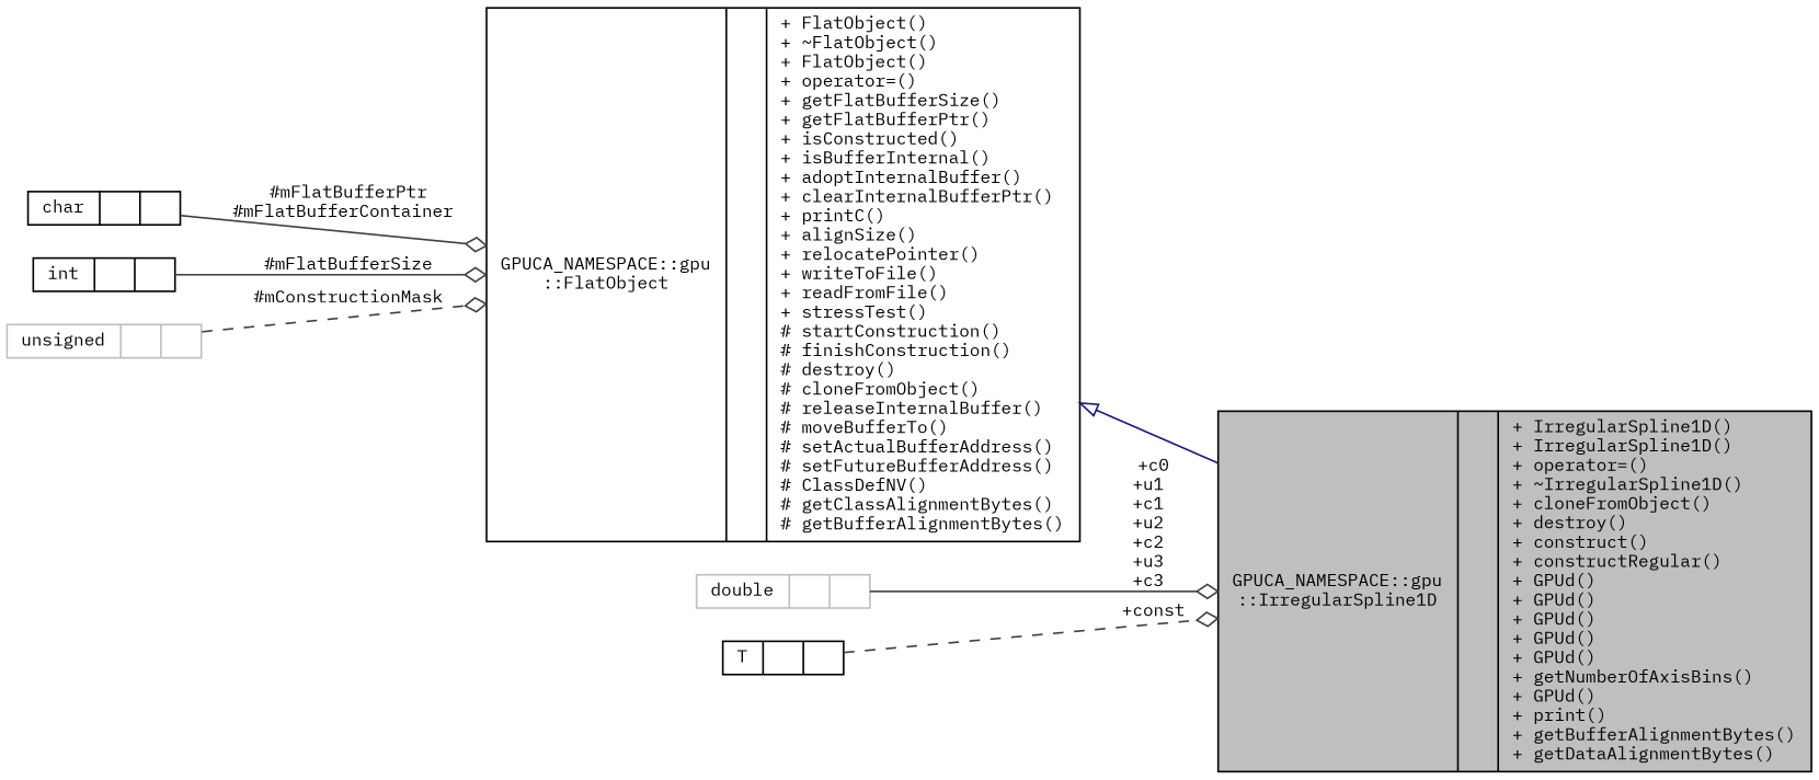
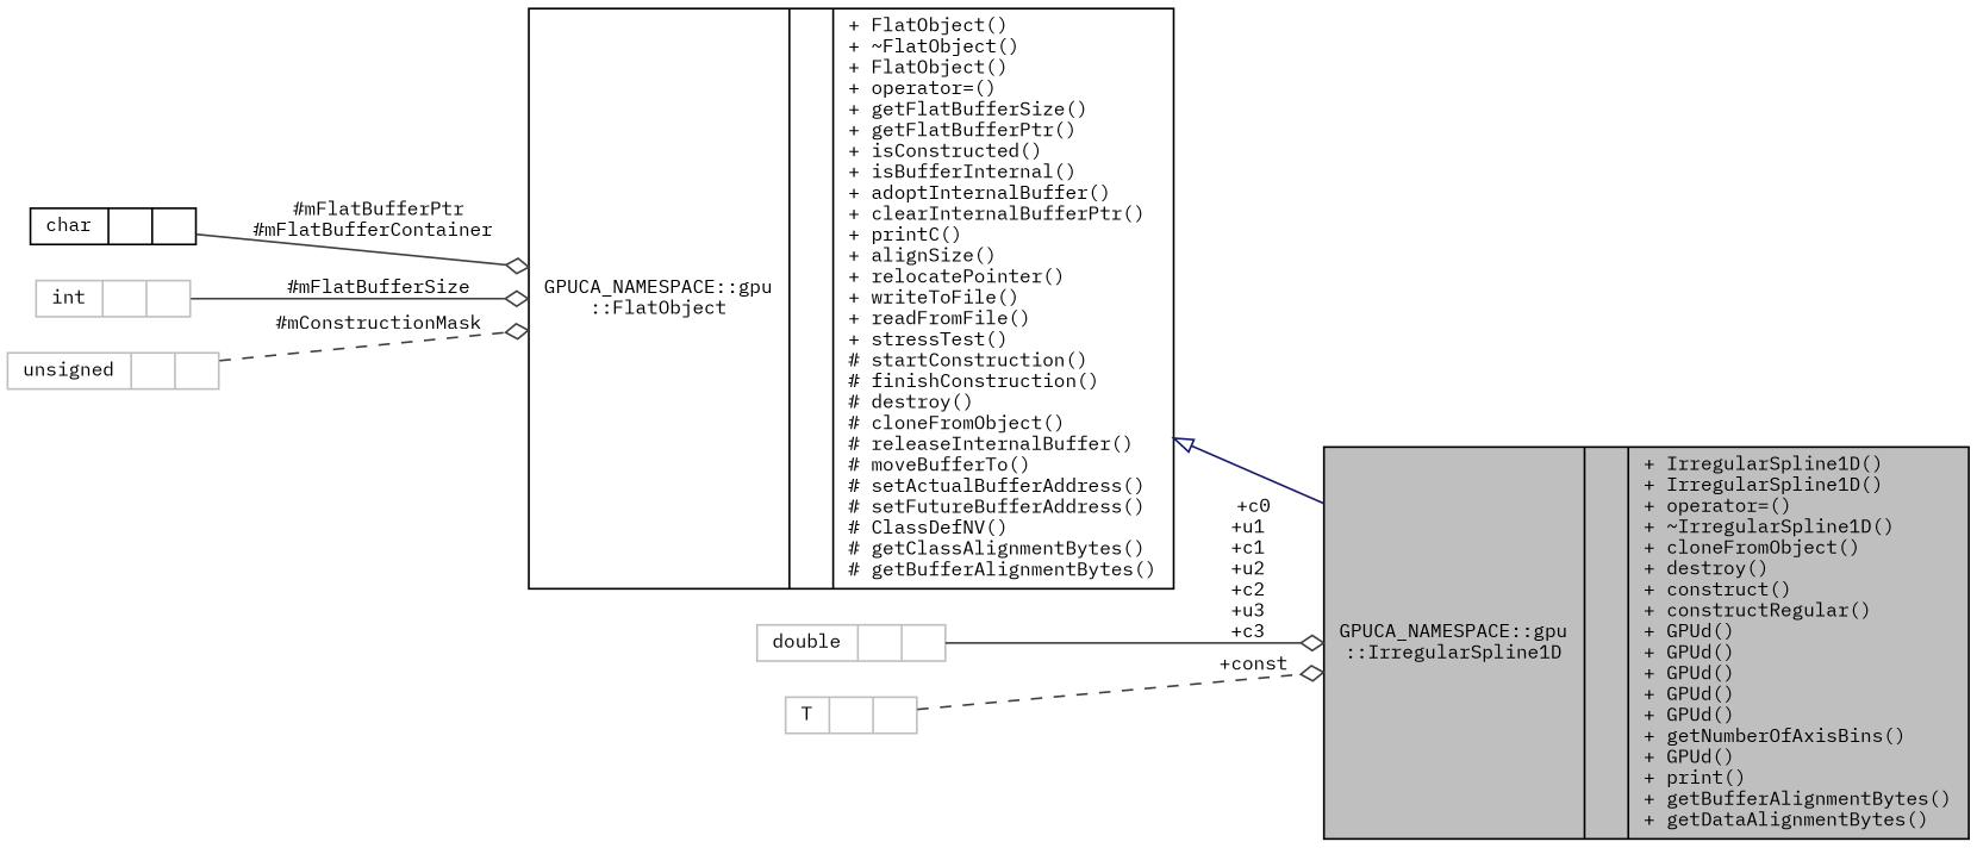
  digraph {
    fontname="IBM Plex Mono"
    rankdir=LR
    node [color=grey75 fontname="IBM Plex Mono" fontsize=10 shape=record]
    edge [color=grey25 fontname="IBM Plex Mono" fontsize=10 labelfontname=Helvetica labelfontsize=10 style=solid arrowhead=odiamond]
    n1 [color=black fillcolor=grey75 fontcolor=black height=0.2 label="{GPUCA_NAMESPACE::gpu\l::IrregularSpline1D\n||+ IrregularSpline1D()\l+ IrregularSpline1D()\l+ operator=()\l+ ~IrregularSpline1D()\l+ cloneFromObject()\l+ destroy()\l+ construct()\l+ constructRegular()\l+ GPUd()\l+ GPUd()\l+ GPUd()\l+ GPUd()\l+ GPUd()\l+ getNumberOfAxisBins()\l+ GPUd()\l+ print()\l+ getBufferAlignmentBytes()\l+ getDataAlignmentBytes()\l}" style=filled width=0.4]
    n2 [color=black height=0.2 label="{GPUCA_NAMESPACE::gpu\l::FlatObject\n||+ FlatObject()\l+ ~FlatObject()\l+ FlatObject()\l+ operator=()\l+ getFlatBufferSize()\l+ getFlatBufferPtr()\l+ isConstructed()\l+ isBufferInternal()\l+ adoptInternalBuffer()\l+ clearInternalBufferPtr()\l+ printC()\l+ alignSize()\l+ relocatePointer()\l+ writeToFile()\l+ readFromFile()\l+ stressTest()\l# startConstruction()\l# finishConstruction()\l# destroy()\l# cloneFromObject()\l# releaseInternalBuffer()\l# moveBufferTo()\l# setActualBufferAddress()\l# setFutureBufferAddress()\l# ClassDefNV()\l# getClassAlignmentBytes()\l# getBufferAlignmentBytes()\l}" width=0.4]
    n3 [color=black height=0.2 label="{char\n||}" width=0.4]
-   n4 [color=black height=0.2 label="{int\n||}" width=0.4]
+   n4 [height=0.2 label="{int\n||}" width=0.4]
    n5 [height=0.2 label="{unsigned\n||}" width=0.4]
    n6 [height=0.2 label="{double\n||}" width=0.4]
-   n7 [color=black height=0.2 label="{T\n||}" width=0.4]
+   n7 [height=0.2 label="{T\n||}" width=0.4]
    n2 -> n1 [arrowtail=onormal color=midnightblue dir=back arrowhead=""]
    n3 -> n2 [label=" #mFlatBufferPtr\n#mFlatBufferContainer"]
    n4 -> n2 [label=" #mFlatBufferSize"]
    n5 -> n2 [label=" #mConstructionMask" style=dashed]
    n6 -> n1 [label=" +c0\n+u1\n+c1\n+u2\n+c2\n+u3\n+c3"]
    n7 -> n1 [label=" +const" style=dashed]
  }
